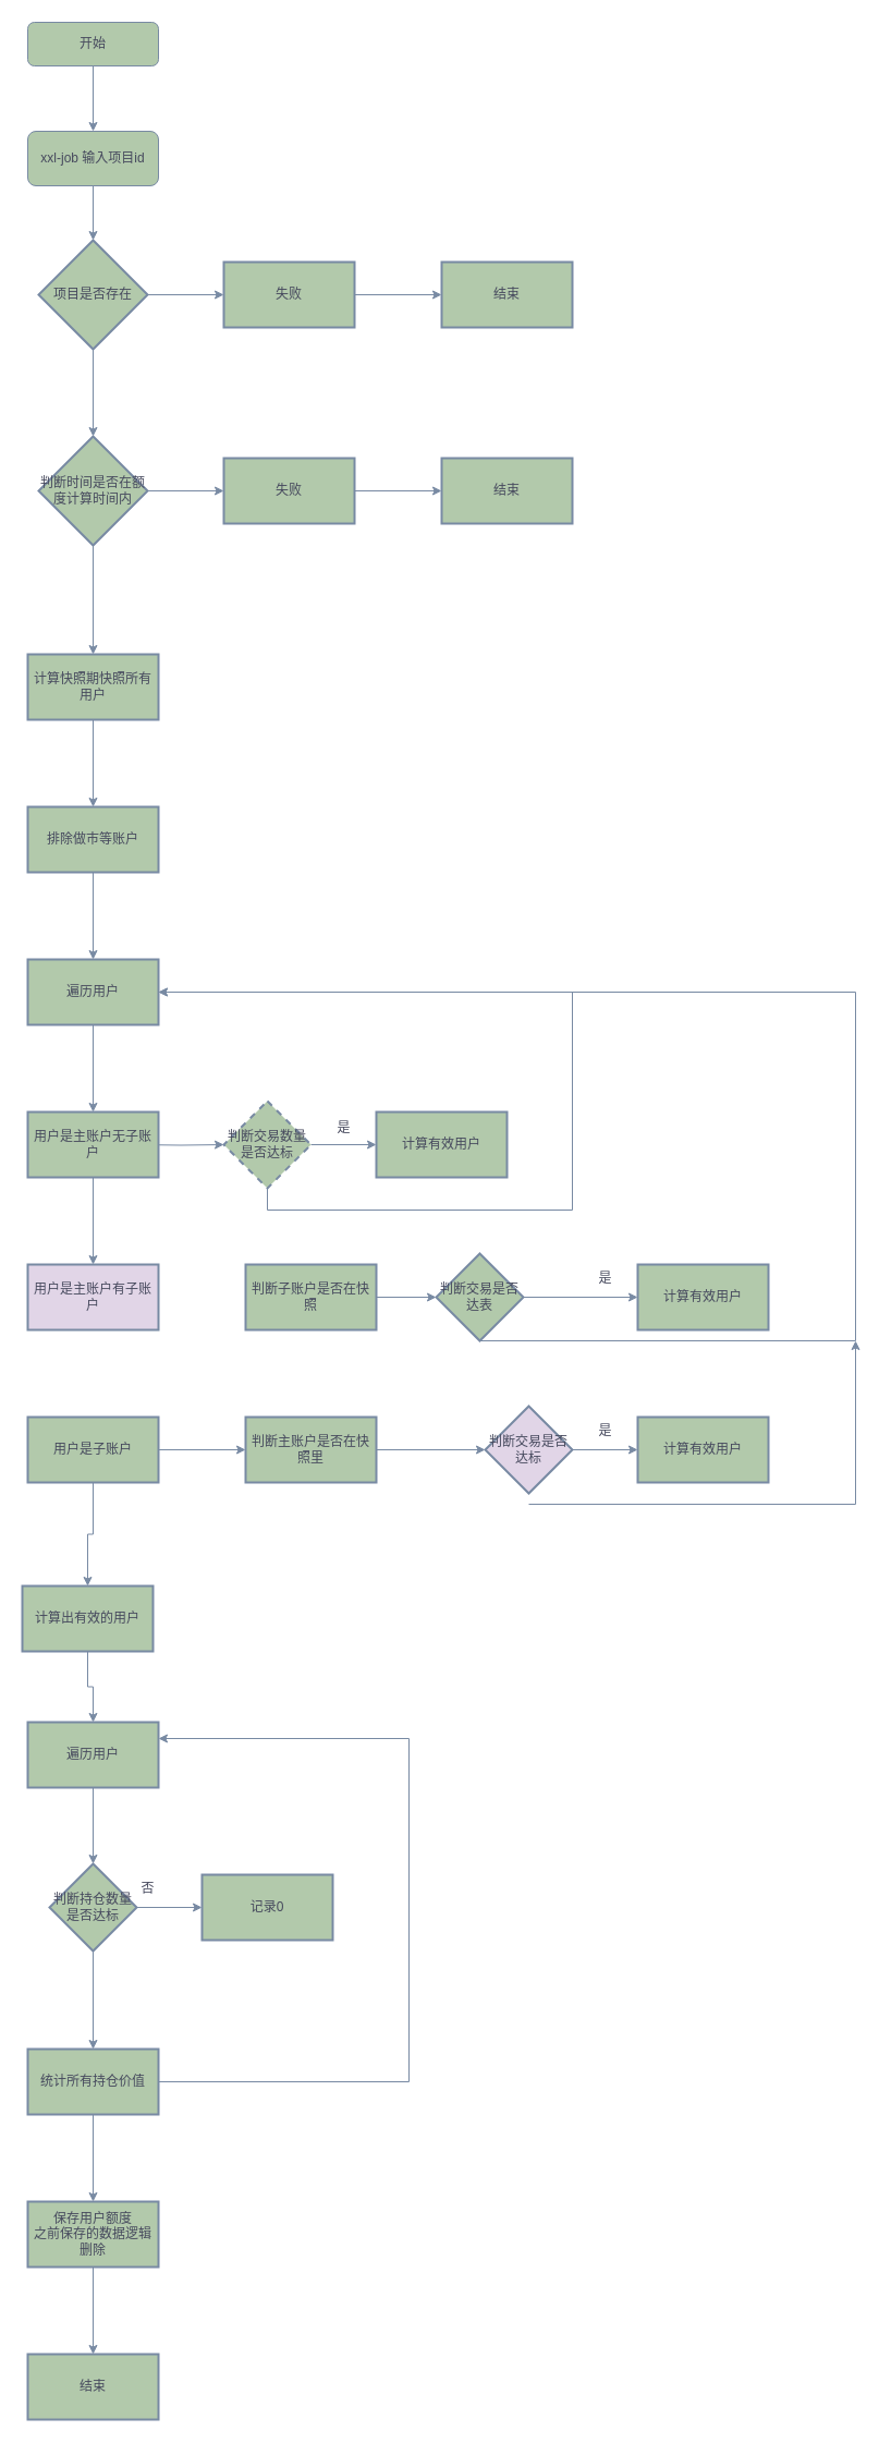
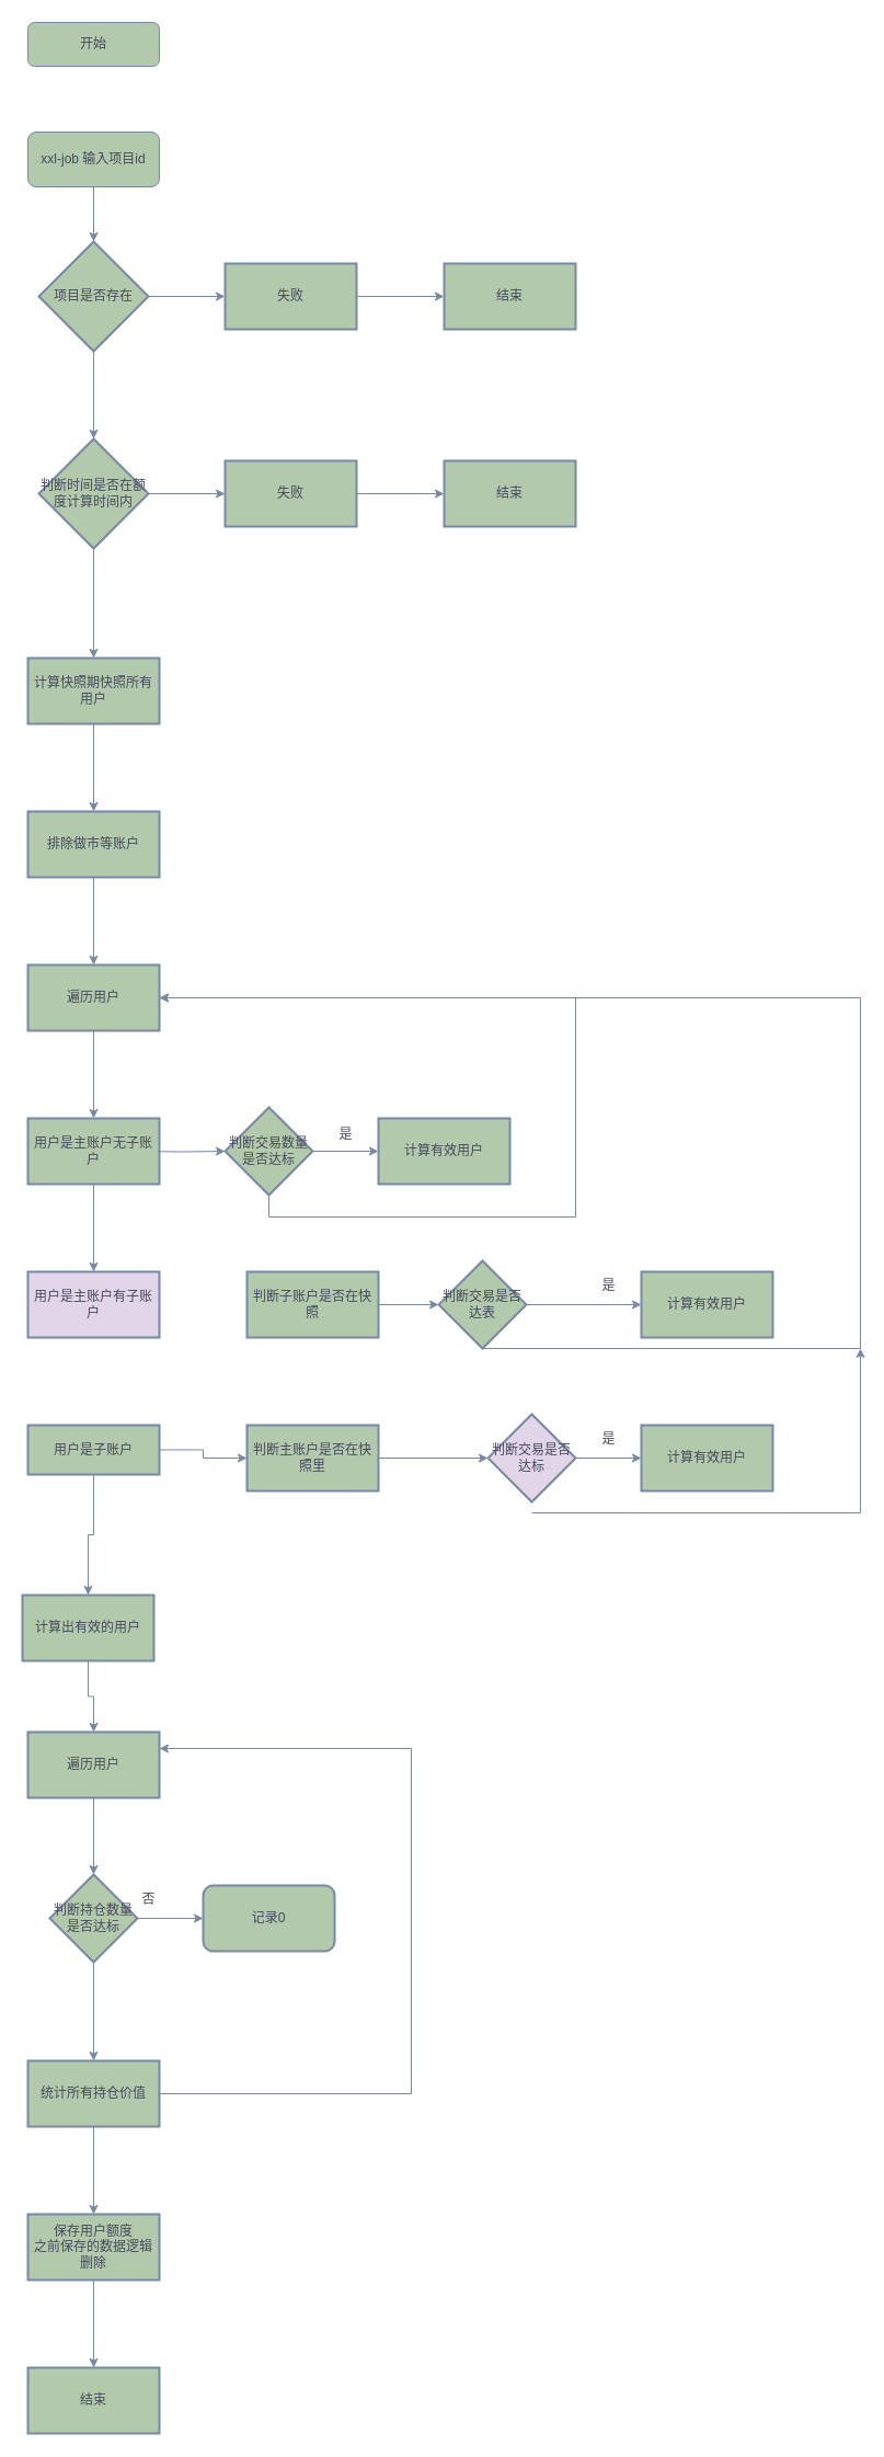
  <mxCell id="0" />
  <mxCell id="1" parent="0" />
- <mxCell id="2" style="edgeStyle=orthogonalEdgeStyle;rounded=0;orthogonalLoop=1;jettySize=auto;html=1;strokeColor=#788AA3;fontColor=#46495D;fillColor=#B2C9AB;" edge="1" parent="1" source="3" target="5"><mxGeometry relative="1" as="geometry" /></mxCell>
  <mxCell id="3" value="开始" style="rounded=1;whiteSpace=wrap;html=1;fontSize=12;glass=0;strokeWidth=1;shadow=0;fillColor=#B2C9AB;strokeColor=#788AA3;labelBackgroundColor=none;fontColor=#46495D;" parent="1" vertex="1"><mxGeometry x="25" y="20" width="120" height="40" as="geometry" /></mxCell>
  <mxCell id="4" style="edgeStyle=orthogonalEdgeStyle;rounded=0;orthogonalLoop=1;jettySize=auto;html=1;entryX=0.5;entryY=0;entryDx=0;entryDy=0;entryPerimeter=0;strokeColor=#788AA3;fontColor=#46495D;fillColor=#B2C9AB;" edge="1" parent="1" source="5" target="8"><mxGeometry relative="1" as="geometry" /></mxCell>
  <mxCell id="5" value="xxl-job 输入项目id" style="rounded=1;whiteSpace=wrap;html=1;strokeColor=#788AA3;fontColor=#46495D;fillColor=#B2C9AB;" vertex="1" parent="1"><mxGeometry x="25" y="120" width="120" height="50" as="geometry" /></mxCell>
  <mxCell id="6" value="" style="edgeStyle=orthogonalEdgeStyle;rounded=0;orthogonalLoop=1;jettySize=auto;html=1;strokeColor=#788AA3;fontColor=#46495D;fillColor=#B2C9AB;" edge="1" parent="1" source="8" target="10"><mxGeometry relative="1" as="geometry" /></mxCell>
  <mxCell id="7" value="" style="edgeStyle=orthogonalEdgeStyle;rounded=0;orthogonalLoop=1;jettySize=auto;html=1;strokeColor=#788AA3;fontColor=#46495D;fillColor=#B2C9AB;" edge="1" parent="1" source="8" target="13"><mxGeometry relative="1" as="geometry" /></mxCell>
  <mxCell id="8" value="项目是否存在" style="strokeWidth=2;html=1;shape=mxgraph.flowchart.decision;whiteSpace=wrap;strokeColor=#788AA3;fontColor=#46495D;fillColor=#B2C9AB;" vertex="1" parent="1"><mxGeometry x="35" y="220" width="100" height="100" as="geometry" /></mxCell>
  <mxCell id="9" value="" style="edgeStyle=orthogonalEdgeStyle;rounded=0;orthogonalLoop=1;jettySize=auto;html=1;strokeColor=#788AA3;fontColor=#46495D;fillColor=#B2C9AB;" edge="1" parent="1" source="10" target="23"><mxGeometry relative="1" as="geometry" /></mxCell>
  <mxCell id="10" value="失败" style="whiteSpace=wrap;html=1;fillColor=#B2C9AB;strokeColor=#788AA3;fontColor=#46495D;strokeWidth=2;" vertex="1" parent="1"><mxGeometry x="205" y="240" width="120" height="60" as="geometry" /></mxCell>
  <mxCell id="11" value="" style="edgeStyle=orthogonalEdgeStyle;rounded=0;orthogonalLoop=1;jettySize=auto;html=1;strokeColor=#788AA3;fontColor=#46495D;fillColor=#B2C9AB;" edge="1" parent="1" source="13" target="15"><mxGeometry relative="1" as="geometry" /></mxCell>
  <mxCell id="12" value="" style="edgeStyle=orthogonalEdgeStyle;rounded=0;orthogonalLoop=1;jettySize=auto;html=1;strokeColor=#788AA3;fontColor=#46495D;fillColor=#B2C9AB;" edge="1" parent="1" source="13" target="17"><mxGeometry relative="1" as="geometry" /></mxCell>
  <mxCell id="13" value="判断时间是否在额度计算时间内" style="strokeWidth=2;html=1;shape=mxgraph.flowchart.decision;whiteSpace=wrap;strokeColor=#788AA3;fontColor=#46495D;fillColor=#B2C9AB;" vertex="1" parent="1"><mxGeometry x="35" y="400" width="100" height="100" as="geometry" /></mxCell>
  <mxCell id="14" value="" style="edgeStyle=orthogonalEdgeStyle;rounded=0;orthogonalLoop=1;jettySize=auto;html=1;strokeColor=#788AA3;fontColor=#46495D;fillColor=#B2C9AB;" edge="1" parent="1" source="15" target="22"><mxGeometry relative="1" as="geometry" /></mxCell>
  <mxCell id="15" value="失败" style="whiteSpace=wrap;html=1;fillColor=#B2C9AB;strokeColor=#788AA3;fontColor=#46495D;strokeWidth=2;" vertex="1" parent="1"><mxGeometry x="205" y="420" width="120" height="60" as="geometry" /></mxCell>
  <mxCell id="16" value="" style="edgeStyle=orthogonalEdgeStyle;rounded=0;orthogonalLoop=1;jettySize=auto;html=1;strokeColor=#788AA3;fontColor=#46495D;fillColor=#B2C9AB;" edge="1" parent="1" source="17" target="19"><mxGeometry relative="1" as="geometry" /></mxCell>
  <mxCell id="17" value="计算快照期快照所有用户&lt;br&gt;" style="whiteSpace=wrap;html=1;fillColor=#B2C9AB;strokeColor=#788AA3;fontColor=#46495D;strokeWidth=2;" vertex="1" parent="1"><mxGeometry x="25" y="600" width="120" height="60" as="geometry" /></mxCell>
  <mxCell id="18" value="" style="edgeStyle=orthogonalEdgeStyle;rounded=0;orthogonalLoop=1;jettySize=auto;html=1;strokeColor=#788AA3;fontColor=#46495D;fillColor=#B2C9AB;" edge="1" parent="1" source="19" target="21"><mxGeometry relative="1" as="geometry" /></mxCell>
  <mxCell id="19" value="排除做市等账户" style="whiteSpace=wrap;html=1;fillColor=#B2C9AB;strokeColor=#788AA3;fontColor=#46495D;strokeWidth=2;" vertex="1" parent="1"><mxGeometry x="25" y="740" width="120" height="60" as="geometry" /></mxCell>
  <mxCell id="20" value="" style="edgeStyle=orthogonalEdgeStyle;rounded=0;orthogonalLoop=1;jettySize=auto;html=1;strokeColor=#788AA3;fontColor=#46495D;fillColor=#B2C9AB;" edge="1" parent="1" source="21" target="31"><mxGeometry relative="1" as="geometry" /></mxCell>
  <mxCell id="21" value="遍历用户" style="whiteSpace=wrap;html=1;fillColor=#B2C9AB;strokeColor=#788AA3;fontColor=#46495D;strokeWidth=2;" vertex="1" parent="1"><mxGeometry x="25" y="880" width="120" height="60" as="geometry" /></mxCell>
  <mxCell id="22" value="结束" style="whiteSpace=wrap;html=1;fillColor=#B2C9AB;strokeColor=#788AA3;fontColor=#46495D;strokeWidth=2;" vertex="1" parent="1"><mxGeometry x="405" y="420" width="120" height="60" as="geometry" /></mxCell>
  <mxCell id="23" value="结束" style="whiteSpace=wrap;html=1;fillColor=#B2C9AB;strokeColor=#788AA3;fontColor=#46495D;strokeWidth=2;" vertex="1" parent="1"><mxGeometry x="405" y="240" width="120" height="60" as="geometry" /></mxCell>
  <mxCell id="24" value="" style="edgeStyle=orthogonalEdgeStyle;rounded=0;orthogonalLoop=1;jettySize=auto;html=1;strokeColor=#788AA3;fontColor=#46495D;fillColor=#B2C9AB;" edge="1" parent="1" target="27"><mxGeometry relative="1" as="geometry"><mxPoint x="125" y="1050" as="sourcePoint" /></mxGeometry></mxCell>
  <mxCell id="25" value="" style="edgeStyle=orthogonalEdgeStyle;rounded=0;orthogonalLoop=1;jettySize=auto;html=1;strokeColor=#788AA3;fontColor=#46495D;fillColor=#B2C9AB;" edge="1" parent="1" source="27" target="28"><mxGeometry relative="1" as="geometry" /></mxCell>
  <mxCell id="26" style="edgeStyle=orthogonalEdgeStyle;rounded=0;orthogonalLoop=1;jettySize=auto;html=1;entryX=1;entryY=0.5;entryDx=0;entryDy=0;strokeColor=#788AA3;fontColor=#46495D;fillColor=#B2C9AB;" edge="1" parent="1" source="27" target="21"><mxGeometry relative="1" as="geometry"><Array as="points"><mxPoint x="245" y="1110" /><mxPoint x="525" y="1110" /><mxPoint x="525" y="910" /></Array></mxGeometry></mxCell>
- <mxCell id="27" value="判断交易数量是否达标" style="rhombus;whiteSpace=wrap;html=1;fillColor=#B2C9AB;strokeColor=#788AA3;fontColor=#46495D;strokeWidth=2;dashed=1;" vertex="1" parent="1"><mxGeometry x="205" y="1010" width="80" height="80" as="geometry" /></mxCell>
+ <mxCell id="27" value="判断交易数量是否达标" style="rhombus;whiteSpace=wrap;html=1;fillColor=#B2C9AB;strokeColor=#788AA3;fontColor=#46495D;strokeWidth=2;" vertex="1" parent="1"><mxGeometry x="205" y="1010" width="80" height="80" as="geometry" /></mxCell>
  <mxCell id="28" value="计算有效用户" style="whiteSpace=wrap;html=1;fillColor=#B2C9AB;strokeColor=#788AA3;fontColor=#46495D;strokeWidth=2;" vertex="1" parent="1"><mxGeometry x="345" y="1020" width="120" height="60" as="geometry" /></mxCell>
  <mxCell id="29" value="是" style="text;html=1;align=center;verticalAlign=middle;resizable=0;points=[];autosize=1;strokeColor=none;fillColor=none;fontColor=#46495D;" vertex="1" parent="1"><mxGeometry x="295" y="1020" width="40" height="30" as="geometry" /></mxCell>
  <mxCell id="30" value="" style="edgeStyle=orthogonalEdgeStyle;rounded=0;orthogonalLoop=1;jettySize=auto;html=1;strokeColor=#788AA3;fontColor=#46495D;fillColor=#B2C9AB;" edge="1" parent="1" source="31" target="32"><mxGeometry relative="1" as="geometry" /></mxCell>
  <mxCell id="31" value="用户是主账户无子账户" style="whiteSpace=wrap;html=1;fillColor=#B2C9AB;strokeColor=#788AA3;fontColor=#46495D;strokeWidth=2;" vertex="1" parent="1"><mxGeometry x="25" y="1020" width="120" height="60" as="geometry" /></mxCell>
  <mxCell id="32" value="用户是主账户有子账户" style="whiteSpace=wrap;html=1;fillColor=#e1d5e7;strokeColor=#788AA3;fontColor=#46495D;strokeWidth=2;" vertex="1" parent="1"><mxGeometry x="25" y="1160" width="120" height="60" as="geometry" /></mxCell>
  <mxCell id="33" value="" style="edgeStyle=orthogonalEdgeStyle;rounded=0;orthogonalLoop=1;jettySize=auto;html=1;strokeColor=#788AA3;fontColor=#46495D;fillColor=#B2C9AB;" edge="1" parent="1" source="34" target="36"><mxGeometry relative="1" as="geometry" /></mxCell>
  <mxCell id="34" value="判断子账户是否在快照" style="whiteSpace=wrap;html=1;fillColor=#B2C9AB;strokeColor=#788AA3;fontColor=#46495D;strokeWidth=2;" vertex="1" parent="1"><mxGeometry x="225" y="1160" width="120" height="60" as="geometry" /></mxCell>
  <mxCell id="35" value="" style="edgeStyle=orthogonalEdgeStyle;rounded=0;orthogonalLoop=1;jettySize=auto;html=1;strokeColor=#788AA3;fontColor=#46495D;fillColor=#B2C9AB;" edge="1" parent="1" source="36" target="37"><mxGeometry relative="1" as="geometry" /></mxCell>
  <mxCell id="36" value="判断交易是否达表" style="rhombus;whiteSpace=wrap;html=1;fillColor=#B2C9AB;strokeColor=#788AA3;fontColor=#46495D;strokeWidth=2;" vertex="1" parent="1"><mxGeometry x="400" y="1150" width="80" height="80" as="geometry" /></mxCell>
  <mxCell id="37" value="计算有效用户" style="whiteSpace=wrap;html=1;fillColor=#B2C9AB;strokeColor=#788AA3;fontColor=#46495D;strokeWidth=2;" vertex="1" parent="1"><mxGeometry x="585" y="1160" width="120" height="60" as="geometry" /></mxCell>
  <mxCell id="38" value="是" style="text;html=1;align=center;verticalAlign=middle;resizable=0;points=[];autosize=1;strokeColor=none;fillColor=none;fontColor=#46495D;" vertex="1" parent="1"><mxGeometry x="535" y="1158" width="40" height="30" as="geometry" /></mxCell>
  <mxCell id="39" value="" style="endArrow=classic;html=1;rounded=0;strokeColor=#788AA3;fontColor=#46495D;fillColor=#B2C9AB;exitX=0.5;exitY=1;exitDx=0;exitDy=0;" edge="1" parent="1" source="36"><mxGeometry width="50" height="50" relative="1" as="geometry"><mxPoint x="325" y="1160" as="sourcePoint" /><mxPoint x="145" y="910" as="targetPoint" /><Array as="points"><mxPoint x="785" y="1230" /><mxPoint x="785" y="910" /></Array></mxGeometry></mxCell>
  <mxCell id="40" value="" style="edgeStyle=orthogonalEdgeStyle;rounded=0;orthogonalLoop=1;jettySize=auto;html=1;strokeColor=#788AA3;fontColor=#46495D;fillColor=#B2C9AB;" edge="1" parent="1" source="42" target="44"><mxGeometry relative="1" as="geometry" /></mxCell>
  <mxCell id="41" value="" style="edgeStyle=orthogonalEdgeStyle;rounded=0;orthogonalLoop=1;jettySize=auto;html=1;strokeColor=#788AA3;fontColor=#46495D;fillColor=#B2C9AB;" edge="1" parent="1" source="42" target="51"><mxGeometry relative="1" as="geometry" /></mxCell>
- <mxCell id="42" value="用户是子账户" style="whiteSpace=wrap;html=1;fillColor=#B2C9AB;strokeColor=#788AA3;fontColor=#46495D;strokeWidth=2;" vertex="1" parent="1"><mxGeometry x="25" y="1300" width="120" height="60" as="geometry" /></mxCell>
+ <mxCell id="42" value="用户是子账户" style="whiteSpace=wrap;html=1;fillColor=#B2C9AB;strokeColor=#788AA3;fontColor=#46495D;strokeWidth=2;" vertex="1" parent="1"><mxGeometry x="25" y="1300" width="120" height="45" as="geometry" /></mxCell>
  <mxCell id="43" value="" style="edgeStyle=orthogonalEdgeStyle;rounded=0;orthogonalLoop=1;jettySize=auto;html=1;strokeColor=#788AA3;fontColor=#46495D;fillColor=#B2C9AB;" edge="1" parent="1" source="44" target="46"><mxGeometry relative="1" as="geometry" /></mxCell>
  <mxCell id="44" value="判断主账户是否在快照里" style="whiteSpace=wrap;html=1;fillColor=#B2C9AB;strokeColor=#788AA3;fontColor=#46495D;strokeWidth=2;" vertex="1" parent="1"><mxGeometry x="225" y="1300" width="120" height="60" as="geometry" /></mxCell>
  <mxCell id="45" value="" style="edgeStyle=orthogonalEdgeStyle;rounded=0;orthogonalLoop=1;jettySize=auto;html=1;strokeColor=#788AA3;fontColor=#46495D;fillColor=#B2C9AB;" edge="1" parent="1" source="46" target="47"><mxGeometry relative="1" as="geometry" /></mxCell>
  <mxCell id="46" value="判断交易是否达标" style="rhombus;whiteSpace=wrap;html=1;fillColor=#e1d5e7;strokeColor=#788AA3;fontColor=#46495D;strokeWidth=2;" vertex="1" parent="1"><mxGeometry x="445" y="1290" width="80" height="80" as="geometry" /></mxCell>
  <mxCell id="47" value="计算有效用户" style="whiteSpace=wrap;html=1;fillColor=#B2C9AB;strokeColor=#788AA3;fontColor=#46495D;strokeWidth=2;" vertex="1" parent="1"><mxGeometry x="585" y="1300" width="120" height="60" as="geometry" /></mxCell>
  <mxCell id="48" value="是" style="text;html=1;align=center;verticalAlign=middle;resizable=0;points=[];autosize=1;strokeColor=none;fillColor=none;fontColor=#46495D;" vertex="1" parent="1"><mxGeometry x="535" y="1298" width="40" height="30" as="geometry" /></mxCell>
  <mxCell id="49" value="" style="endArrow=classic;html=1;rounded=0;strokeColor=#788AA3;fontColor=#46495D;fillColor=#B2C9AB;" edge="1" parent="1"><mxGeometry width="50" height="50" relative="1" as="geometry"><mxPoint x="485" y="1380" as="sourcePoint" /><mxPoint x="785" y="1230" as="targetPoint" /><Array as="points"><mxPoint x="785" y="1380" /></Array></mxGeometry></mxCell>
  <mxCell id="50" value="" style="edgeStyle=orthogonalEdgeStyle;rounded=0;orthogonalLoop=1;jettySize=auto;html=1;strokeColor=#788AA3;fontColor=#46495D;fillColor=#B2C9AB;" edge="1" parent="1" source="51" target="53"><mxGeometry relative="1" as="geometry" /></mxCell>
  <mxCell id="51" value="计算出有效的用户" style="whiteSpace=wrap;html=1;fillColor=#B2C9AB;strokeColor=#788AA3;fontColor=#46495D;strokeWidth=2;" vertex="1" parent="1"><mxGeometry x="20" y="1455" width="120" height="60" as="geometry" /></mxCell>
  <mxCell id="52" value="" style="edgeStyle=orthogonalEdgeStyle;rounded=0;orthogonalLoop=1;jettySize=auto;html=1;strokeColor=#788AA3;fontColor=#46495D;fillColor=#B2C9AB;" edge="1" parent="1" source="53" target="56"><mxGeometry relative="1" as="geometry" /></mxCell>
  <mxCell id="53" value="遍历用户" style="whiteSpace=wrap;html=1;fillColor=#B2C9AB;strokeColor=#788AA3;fontColor=#46495D;strokeWidth=2;" vertex="1" parent="1"><mxGeometry x="25" y="1580" width="120" height="60" as="geometry" /></mxCell>
  <mxCell id="54" value="" style="edgeStyle=orthogonalEdgeStyle;rounded=0;orthogonalLoop=1;jettySize=auto;html=1;strokeColor=#788AA3;fontColor=#46495D;fillColor=#B2C9AB;" edge="1" parent="1" source="56" target="57"><mxGeometry relative="1" as="geometry" /></mxCell>
  <mxCell id="55" value="" style="edgeStyle=orthogonalEdgeStyle;rounded=0;orthogonalLoop=1;jettySize=auto;html=1;strokeColor=#788AA3;fontColor=#46495D;fillColor=#B2C9AB;" edge="1" parent="1" source="56" target="61"><mxGeometry relative="1" as="geometry" /></mxCell>
  <mxCell id="56" value="判断持仓数量是否达标" style="rhombus;whiteSpace=wrap;html=1;fillColor=#B2C9AB;strokeColor=#788AA3;fontColor=#46495D;strokeWidth=2;" vertex="1" parent="1"><mxGeometry x="45" y="1710" width="80" height="80" as="geometry" /></mxCell>
- <mxCell id="57" value="记录0" style="whiteSpace=wrap;html=1;fillColor=#B2C9AB;strokeColor=#788AA3;fontColor=#46495D;strokeWidth=2;" vertex="1" parent="1"><mxGeometry x="185" y="1720" width="120" height="60" as="geometry" /></mxCell>
+ <mxCell id="57" value="记录0" style="whiteSpace=wrap;html=1;fillColor=#B2C9AB;strokeColor=#788AA3;fontColor=#46495D;strokeWidth=2;rounded=1;" vertex="1" parent="1"><mxGeometry x="185" y="1720" width="120" height="60" as="geometry" /></mxCell>
  <mxCell id="58" value="否" style="text;html=1;align=center;verticalAlign=middle;resizable=0;points=[];autosize=1;strokeColor=none;fillColor=none;fontColor=#46495D;" vertex="1" parent="1"><mxGeometry x="115" y="1718" width="40" height="30" as="geometry" /></mxCell>
  <mxCell id="59" style="edgeStyle=orthogonalEdgeStyle;rounded=0;orthogonalLoop=1;jettySize=auto;html=1;entryX=1;entryY=0.25;entryDx=0;entryDy=0;strokeColor=#788AA3;fontColor=#46495D;fillColor=#B2C9AB;" edge="1" parent="1" source="61" target="53"><mxGeometry relative="1" as="geometry"><Array as="points"><mxPoint x="375" y="1910" /><mxPoint x="375" y="1595" /></Array></mxGeometry></mxCell>
  <mxCell id="60" value="" style="edgeStyle=orthogonalEdgeStyle;rounded=0;orthogonalLoop=1;jettySize=auto;html=1;strokeColor=#788AA3;fontColor=#46495D;fillColor=#B2C9AB;" edge="1" parent="1" source="61" target="63"><mxGeometry relative="1" as="geometry" /></mxCell>
  <mxCell id="61" value="统计所有持仓价值" style="whiteSpace=wrap;html=1;fillColor=#B2C9AB;strokeColor=#788AA3;fontColor=#46495D;strokeWidth=2;" vertex="1" parent="1"><mxGeometry x="25" y="1880" width="120" height="60" as="geometry" /></mxCell>
  <mxCell id="62" value="" style="edgeStyle=orthogonalEdgeStyle;rounded=0;orthogonalLoop=1;jettySize=auto;html=1;strokeColor=#788AA3;fontColor=#46495D;fillColor=#B2C9AB;" edge="1" parent="1" source="63" target="64"><mxGeometry relative="1" as="geometry" /></mxCell>
  <mxCell id="63" value="保存用户额度&lt;br&gt;之前保存的数据逻辑删除" style="whiteSpace=wrap;html=1;fillColor=#B2C9AB;strokeColor=#788AA3;fontColor=#46495D;strokeWidth=2;" vertex="1" parent="1"><mxGeometry x="25" y="2020" width="120" height="60" as="geometry" /></mxCell>
  <mxCell id="64" value="结束" style="whiteSpace=wrap;html=1;fillColor=#B2C9AB;strokeColor=#788AA3;fontColor=#46495D;strokeWidth=2;" vertex="1" parent="1"><mxGeometry x="25" y="2160" width="120" height="60" as="geometry" /></mxCell>
